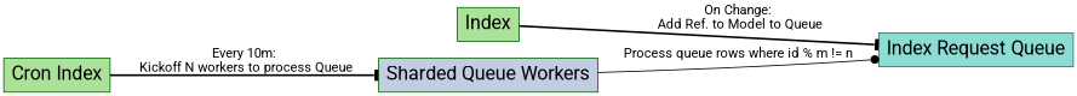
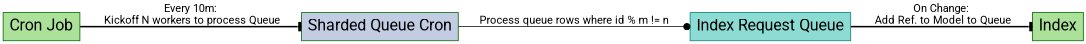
  digraph {
    fontname=Roboto
    rankdir=LR
    ranksep=.75
    node [color=darkgreen fillcolor="#ACE199" fontname=Roboto fontsize=20 shape=box style=filled]
    edge [arrowhead=tee fontname=Roboto style=bold]
    n1 [label=Index]
-   "Cron Job" [label="Cron Index"]
+   "Cron Job"
    "Index Request Queue" [color=teal fillcolor="#8CDCD4"]
-   "Sharded Queue Workers" [fillcolor="#C2CCE3"]
+   "Sharded Queue Workers" [fillcolor="#C2CCE3" label="Sharded Queue Cron"]
    subgraph sub_1 {
      n1
      "Cron Job"
    }
    subgraph sub_2 {
      "Index Request Queue"
    }
    subgraph sub_3 {
      "Sharded Queue Workers"
    }
-   n1 -> "Index Request Queue" [label="On Change:\n Add Ref. to Model to Queue"]
+   "Index Request Queue" -> n1 [label="On Change:\n Add Ref. to Model to Queue"]
    "Cron Job" -> "Sharded Queue Workers" [label="Every 10m:\n Kickoff N workers to process Queue"]
    "Sharded Queue Workers" -> "Index Request Queue" [arrowhead=dot label="Process queue rows where id % m != n" style=solid]
  }
